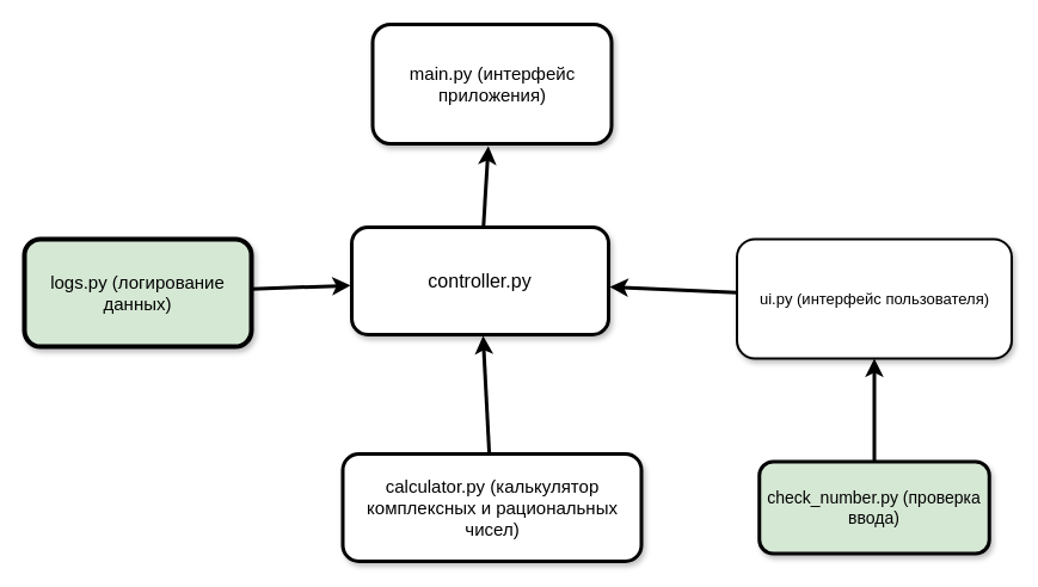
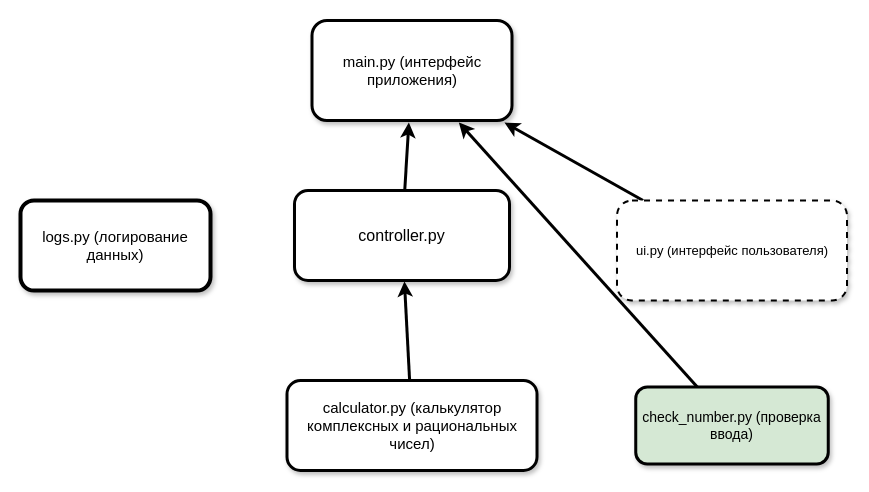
  <mxCell id="0" />
  <mxCell id="1" parent="0" />
- <mxCell id="2" value="" style="edgeStyle=none;html=1;strokeWidth=3;" edge="1" parent="1" source="3" target="5"><mxGeometry relative="1" as="geometry" /></mxCell>
- <mxCell id="3" value="ui.py (интерфейс пользователя)" style="rounded=1;whiteSpace=wrap;html=1;shadow=1;labelBackgroundColor=none;labelBorderColor=none;fontSize=13;strokeWidth=2;" parent="1" vertex="1"><mxGeometry x="616.5" y="200" width="230" height="100" as="geometry" /></mxCell>
+ <mxCell id="2" value="" style="edgeStyle=none;html=1;strokeWidth=3;" edge="1" parent="1" source="3" target="6"><mxGeometry relative="1" as="geometry" /></mxCell>
+ <mxCell id="3" value="ui.py (интерфейс пользователя)" style="rounded=1;whiteSpace=wrap;html=1;shadow=1;labelBackgroundColor=none;labelBorderColor=none;fontSize=13;strokeWidth=2;dashed=1;" parent="1" vertex="1"><mxGeometry x="616.5" y="200" width="230" height="100" as="geometry" /></mxCell>
  <mxCell id="4" value="" style="edgeStyle=none;html=1;strokeWidth=3;" edge="1" parent="1" source="5" target="6"><mxGeometry relative="1" as="geometry" /></mxCell>
  <mxCell id="5" value="&lt;font style=&quot;font-size: 16px&quot;&gt;controller.py&lt;/font&gt;" style="rounded=1;whiteSpace=wrap;html=1;shadow=1;labelBackgroundColor=none;labelBorderColor=none;fontSize=13;strokeWidth=3;perimeterSpacing=1;" parent="1" vertex="1"><mxGeometry x="294" y="190" width="215" height="90" as="geometry" /></mxCell>
  <mxCell id="6" value="&lt;font style=&quot;font-size: 15px&quot;&gt;main.py (интерфейс приложения)&lt;/font&gt;" style="rounded=1;whiteSpace=wrap;html=1;shadow=1;labelBackgroundColor=none;labelBorderColor=none;fontSize=13;strokeWidth=3;perimeterSpacing=2;" parent="1" vertex="1"><mxGeometry x="311.5" y="20" width="200" height="100" as="geometry" /></mxCell>
  <mxCell id="7" value="" style="edgeStyle=none;html=1;strokeWidth=3;" edge="1" parent="1" source="8" target="5"><mxGeometry relative="1" as="geometry" /></mxCell>
  <mxCell id="8" value="&lt;font style=&quot;font-size: 15px&quot;&gt;calculator.py (калькулятор комплексных и рациональных чисел)&lt;/font&gt;" style="rounded=1;whiteSpace=wrap;html=1;shadow=1;labelBackgroundColor=none;labelBorderColor=none;fontSize=13;strokeWidth=3;" parent="1" vertex="1"><mxGeometry x="286.5" y="380" width="250" height="90" as="geometry" /></mxCell>
  <mxCell id="9" value="" style="edgeStyle=none;html=1;" parent="1" target="13" edge="1"><mxGeometry relative="1" as="geometry" /></mxCell>
- <mxCell id="10" value="" style="edgeStyle=none;html=1;strokeWidth=3;" edge="1" parent="1" source="11" target="5"><mxGeometry relative="1" as="geometry" /></mxCell>
- <mxCell id="11" value="&lt;font style=&quot;font-size: 15px&quot;&gt;logs.py (логирование данных)&lt;/font&gt;" style="rounded=1;whiteSpace=wrap;html=1;shadow=1;labelBackgroundColor=none;labelBorderColor=none;fontSize=13;strokeWidth=4;fillColor=#d5e8d4;" parent="1" vertex="1"><mxGeometry x="20" y="200" width="190" height="90" as="geometry" /></mxCell>
- <mxCell id="12" value="" style="edgeStyle=none;html=1;strokeWidth=3;" edge="1" parent="1" source="13" target="3"><mxGeometry relative="1" as="geometry" /></mxCell>
+ <mxCell id="11" value="&lt;font style=&quot;font-size: 15px&quot;&gt;logs.py (логирование данных)&lt;/font&gt;" style="rounded=1;whiteSpace=wrap;html=1;shadow=1;labelBackgroundColor=none;labelBorderColor=none;fontSize=13;strokeWidth=4;" parent="1" vertex="1"><mxGeometry x="20" y="200" width="190" height="90" as="geometry" /></mxCell>
+ <mxCell id="12" value="" style="edgeStyle=none;html=1;strokeWidth=3;" edge="1" parent="1" source="13" target="6"><mxGeometry relative="1" as="geometry" /></mxCell>
  <mxCell id="13" value="&lt;font style=&quot;font-size: 14px&quot;&gt;check_number.py (проверка ввода)&lt;/font&gt;" style="whiteSpace=wrap;html=1;fontSize=13;rounded=1;shadow=1;labelBackgroundColor=none;labelBorderColor=none;strokeWidth=3;fillColor=#d5e8d4;" parent="1" vertex="1"><mxGeometry x="635.25" y="386.5" width="192.5" height="77" as="geometry" /></mxCell>
